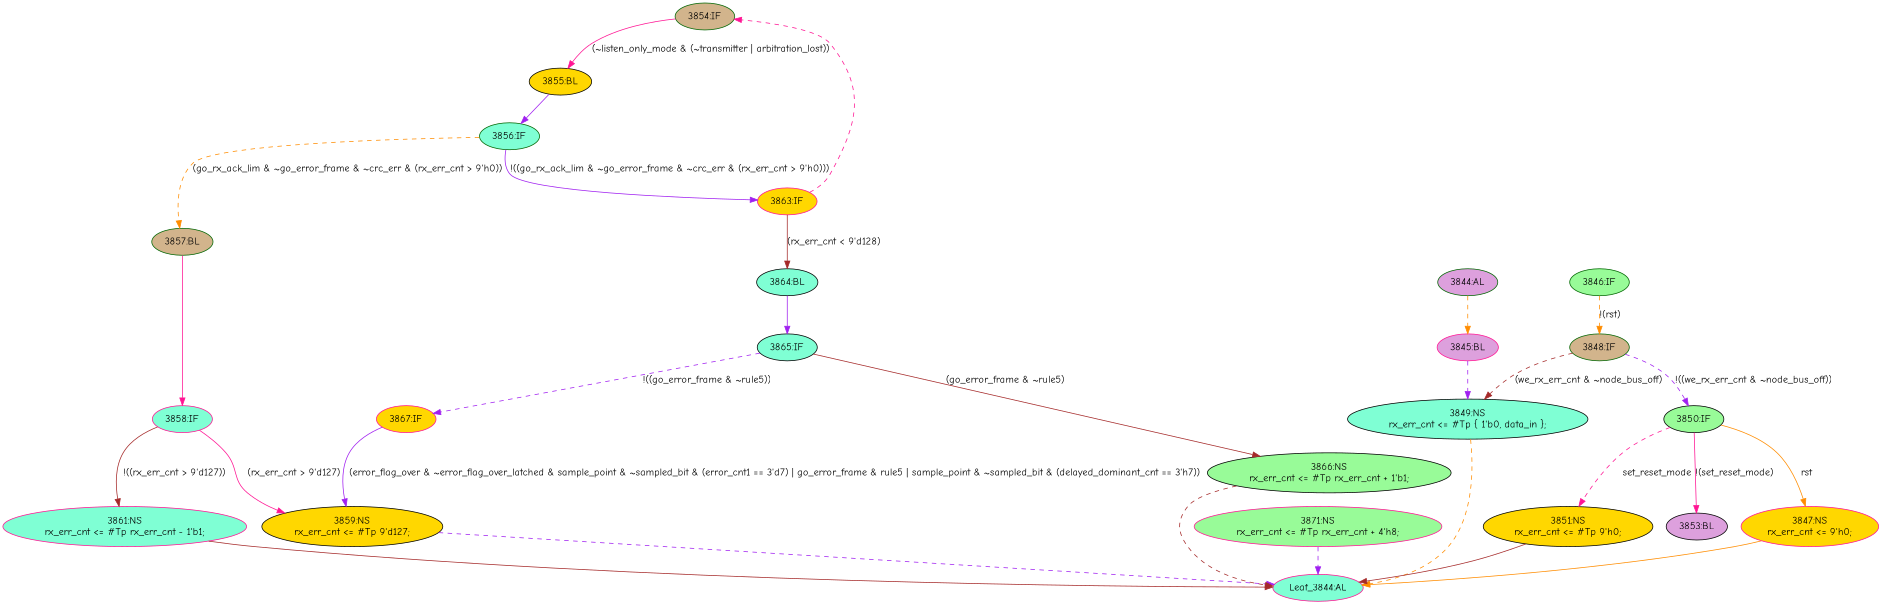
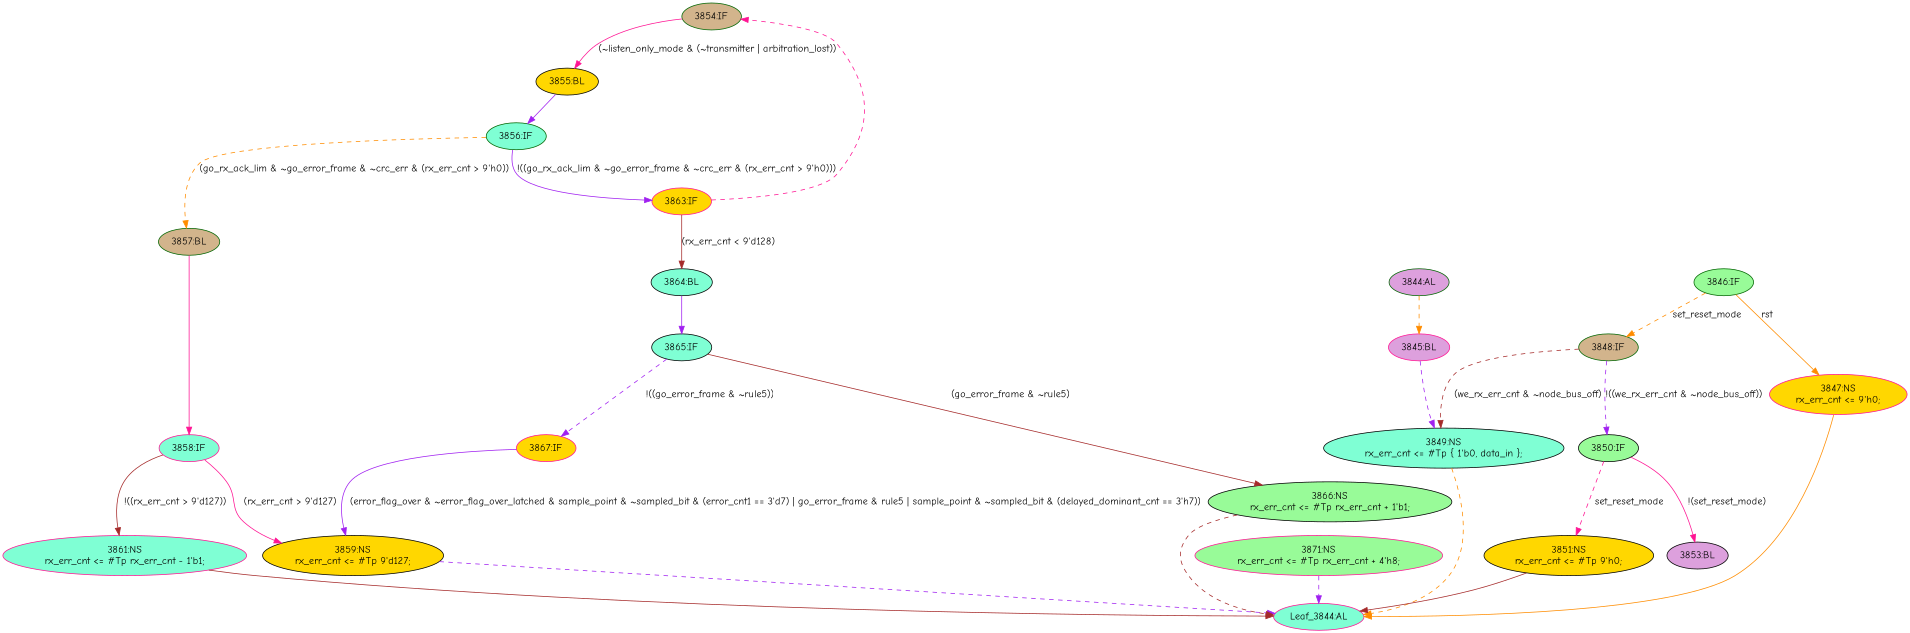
  strict digraph {
    fontname="Comic Neue"
    node [color=black fillcolor=aquamarine fontname="Comic Neue" statements="[]" style=filled typ=IfStatement]
    edge [color=purple cond="[]" fontname="Comic Neue" lineno=None style=solid]
    n1 [ast="<pyverilog.vparser.ast.IfStatement object at 0x7f44f6b3fe50>" color=darkgreen fillcolor=tan label="3854:IF"]
    n2 [ast="<pyverilog.vparser.ast.Block object at 0x7f44f6b3fe90>" fillcolor=gold label="3855:BL" typ=Block]
    n3 [ast="<pyverilog.vparser.ast.IfStatement object at 0x7f44f6b3fed0>" color=darkgreen label="3856:IF"]
    n4 [ast="<pyverilog.vparser.ast.Block object at 0x7f44f6b4eed0>" color=darkgreen fillcolor=tan label="3857:BL" typ=Block]
    n5 [ast="<pyverilog.vparser.ast.IfStatement object at 0x7f44f6b3ff10>" color=deeppink fillcolor=gold label="3863:IF"]
    n6 [ast="<pyverilog.vparser.ast.IfStatement object at 0x7f44f6b4ef10>" color=deeppink label="3858:IF"]
    n7 [ast="<pyverilog.vparser.ast.NonblockingSubstitution object at 0x7f44f6b4ef50>" color=deeppink label="3861:NS\nrx_err_cnt <= #Tp rx_err_cnt - 1'b1;" statements="[<pyverilog.vparser.ast.NonblockingSubstitution object at 0x7f44f6b4ef50>]" typ=NonblockingSubstitution]
    n8 [ast="<pyverilog.vparser.ast.NonblockingSubstitution object at 0x7f44f6ad71d0>" fillcolor=gold label="3859:NS\nrx_err_cnt <= #Tp 9'd127;" statements="[<pyverilog.vparser.ast.NonblockingSubstitution object at 0x7f44f6ad71d0>]" typ=NonblockingSubstitution]
    n9 [color=deeppink def_var="['rx_err_cnt']" label="Leaf_3844:AL" statements="" typ=""]
    n10 [ast="<pyverilog.vparser.ast.NonblockingSubstitution object at 0x7f44f6b4ea90>" fillcolor=palegreen label="3866:NS\nrx_err_cnt <= #Tp rx_err_cnt + 1'b1;" statements="[<pyverilog.vparser.ast.NonblockingSubstitution object at 0x7f44f6b4ea90>]" typ=NonblockingSubstitution]
    n11 [ast="<pyverilog.vparser.ast.NonblockingSubstitution object at 0x7f44f6b4e050>" color=deeppink fillcolor=palegreen label="3871:NS\nrx_err_cnt <= #Tp rx_err_cnt + 4'h8;" statements="[<pyverilog.vparser.ast.NonblockingSubstitution object at 0x7f44f6b4e050>]" typ=NonblockingSubstitution]
    n12 [ast="<pyverilog.vparser.ast.Block object at 0x7f44f6ad79d0>" fillcolor=plum label="3853:BL" typ=Block]
    n13 [ast="<pyverilog.vparser.ast.Always object at 0x7f44f6ad7ad0>" clk_sens=True color=darkgreen fillcolor=plum label="3844:AL" sens="['clk', 'rst']" typ=Always use_var="['transmitter', 'crc_err', 'arbitration_lost', 'set_reset_mode', 'sample_point', 'listen_only_mode', 'go_error_frame', 'rule5', 'go_rx_ack_lim', 'sampled_bit', 'error_flag_over', 'data_in', 'error_cnt1', 'rst', 'delayed_dominant_cnt', 'rx_err_cnt', 'error_flag_over_latched', 'we_rx_err_cnt', 'node_bus_off']"]
    n14 [ast="<pyverilog.vparser.ast.Block object at 0x7f44f6ad7c50>" color=deeppink fillcolor=plum label="3845:BL" typ=Block]
    n15 [ast="<pyverilog.vparser.ast.NonblockingSubstitution object at 0x7f44f6ad7f50>" label="3849:NS\nrx_err_cnt <= #Tp { 1'b0, data_in };" statements="[<pyverilog.vparser.ast.NonblockingSubstitution object at 0x7f44f6ad7f50>]" typ=NonblockingSubstitution]
    n16 [ast="<pyverilog.vparser.ast.IfStatement object at 0x7f44f6ad7c90>" color=darkgreen fillcolor=palegreen label="3846:IF"]
    n17 [ast="<pyverilog.vparser.ast.NonblockingSubstitution object at 0x7f44f6ae12d0>" color=deeppink fillcolor=gold label="3847:NS\nrx_err_cnt <= 9'h0;" statements="[<pyverilog.vparser.ast.NonblockingSubstitution object at 0x7f44f6ae12d0>]" typ=NonblockingSubstitution]
    n18 [ast="<pyverilog.vparser.ast.IfStatement object at 0x7f44f6ad7cd0>" color=darkgreen fillcolor=tan label="3848:IF"]
    n19 [ast="<pyverilog.vparser.ast.Block object at 0x7f44f6b3ff50>" label="3864:BL" typ=Block]
    n20 [ast="<pyverilog.vparser.ast.IfStatement object at 0x7f44f6b3ff90>" label="3865:IF"]
    n21 [ast="<pyverilog.vparser.ast.IfStatement object at 0x7f44f6b3ffd0>" color=deeppink fillcolor=gold label="3867:IF"]
    n22 [ast="<pyverilog.vparser.ast.IfStatement object at 0x7f44f6ad7d10>" fillcolor=palegreen label="3850:IF"]
    n23 [ast="<pyverilog.vparser.ast.NonblockingSubstitution object at 0x7f44f6ad7d50>" fillcolor=gold label="3851:NS\nrx_err_cnt <= #Tp 9'h0;" statements="[<pyverilog.vparser.ast.NonblockingSubstitution object at 0x7f44f6ad7d50>]" typ=NonblockingSubstitution]
    n1 -> n2 [color=deeppink cond="['listen_only_mode', 'transmitter', 'arbitration_lost']" label="(~listen_only_mode & (~transmitter | arbitration_lost))" lineno=3854]
    n2 -> n3
    n3 -> n4 [color=darkorange cond="['go_rx_ack_lim', 'go_error_frame', 'crc_err', 'rx_err_cnt']" label="(go_rx_ack_lim & ~go_error_frame & ~crc_err & (rx_err_cnt > 9'h0))" lineno=3856 style=dashed]
    n3 -> n5 [cond="['go_rx_ack_lim', 'go_error_frame', 'crc_err', 'rx_err_cnt']" label="!((go_rx_ack_lim & ~go_error_frame & ~crc_err & (rx_err_cnt > 9'h0)))" lineno=3856]
    n4 -> n6 [color=deeppink]
    n5 -> n1 [color=deeppink style=dashed]
    n5 -> n19 [color=brown cond="['rx_err_cnt']" label="(rx_err_cnt < 9'd128)" lineno=3863]
    n6 -> n7 [color=brown cond="['rx_err_cnt']" label="!((rx_err_cnt > 9'd127))" lineno=3858]
    n6 -> n8 [color=deeppink cond="['rx_err_cnt']" label="(rx_err_cnt > 9'd127)" lineno=3858]
    n7 -> n9 [color=brown]
    n8 -> n9 [style=dashed]
    n10 -> n9 [color=brown style=dashed]
    n11 -> n9 [style=dashed]
    n13 -> n14 [color=darkorange style=dashed]
    n14 -> n15 [style=dashed]
    n15 -> n9 [color=darkorange style=dashed]
-   n22 -> n17 [color=darkorange cond="['rst']" label=rst lineno=3846]
-   n16 -> n18 [color=darkorange cond="['rst']" label="!(rst)" lineno=3846 style=dashed]
+   n16 -> n17 [color=darkorange cond="['rst']" label=rst lineno=3846]
+   n16 -> n18 [color=darkorange cond="['rst']" label=set_reset_mode lineno=3846 style=dashed]
    n17 -> n9 [color=darkorange]
    n18 -> n15 [color=brown cond="['we_rx_err_cnt', 'node_bus_off']" label="(we_rx_err_cnt & ~node_bus_off)" lineno=3848 style=dashed]
    n18 -> n22 [cond="['we_rx_err_cnt', 'node_bus_off']" label="!((we_rx_err_cnt & ~node_bus_off))" lineno=3848 style=dashed]
    n19 -> n20
    n20 -> n10 [color=brown cond="['go_error_frame', 'rule5']" label="(go_error_frame & ~rule5)" lineno=3865]
    n20 -> n21 [cond="['go_error_frame', 'rule5']" label="!((go_error_frame & ~rule5))" lineno=3865 style=dashed]
    n21 -> n8 [cond="['error_flag_over', 'error_flag_over_latched', 'sample_point', 'sampled_bit', 'error_cnt1', 'go_error_frame', 'rule5', 'sample_point', 'sampled_bit', 'delayed_dominant_cnt']" label="(error_flag_over & ~error_flag_over_latched & sample_point & ~sampled_bit & (error_cnt1 == 3'd7) | go_error_frame & rule5 | sample_point & ~sampled_bit & (delayed_dominant_cnt == 3'h7))" lineno=3867]
    n22 -> n12 [color=deeppink cond="['set_reset_mode']" label="!(set_reset_mode)" lineno=3850]
    n22 -> n23 [color=deeppink cond="['set_reset_mode']" label=set_reset_mode lineno=3850 style=dashed]
    n23 -> n9 [color=brown]
  }
